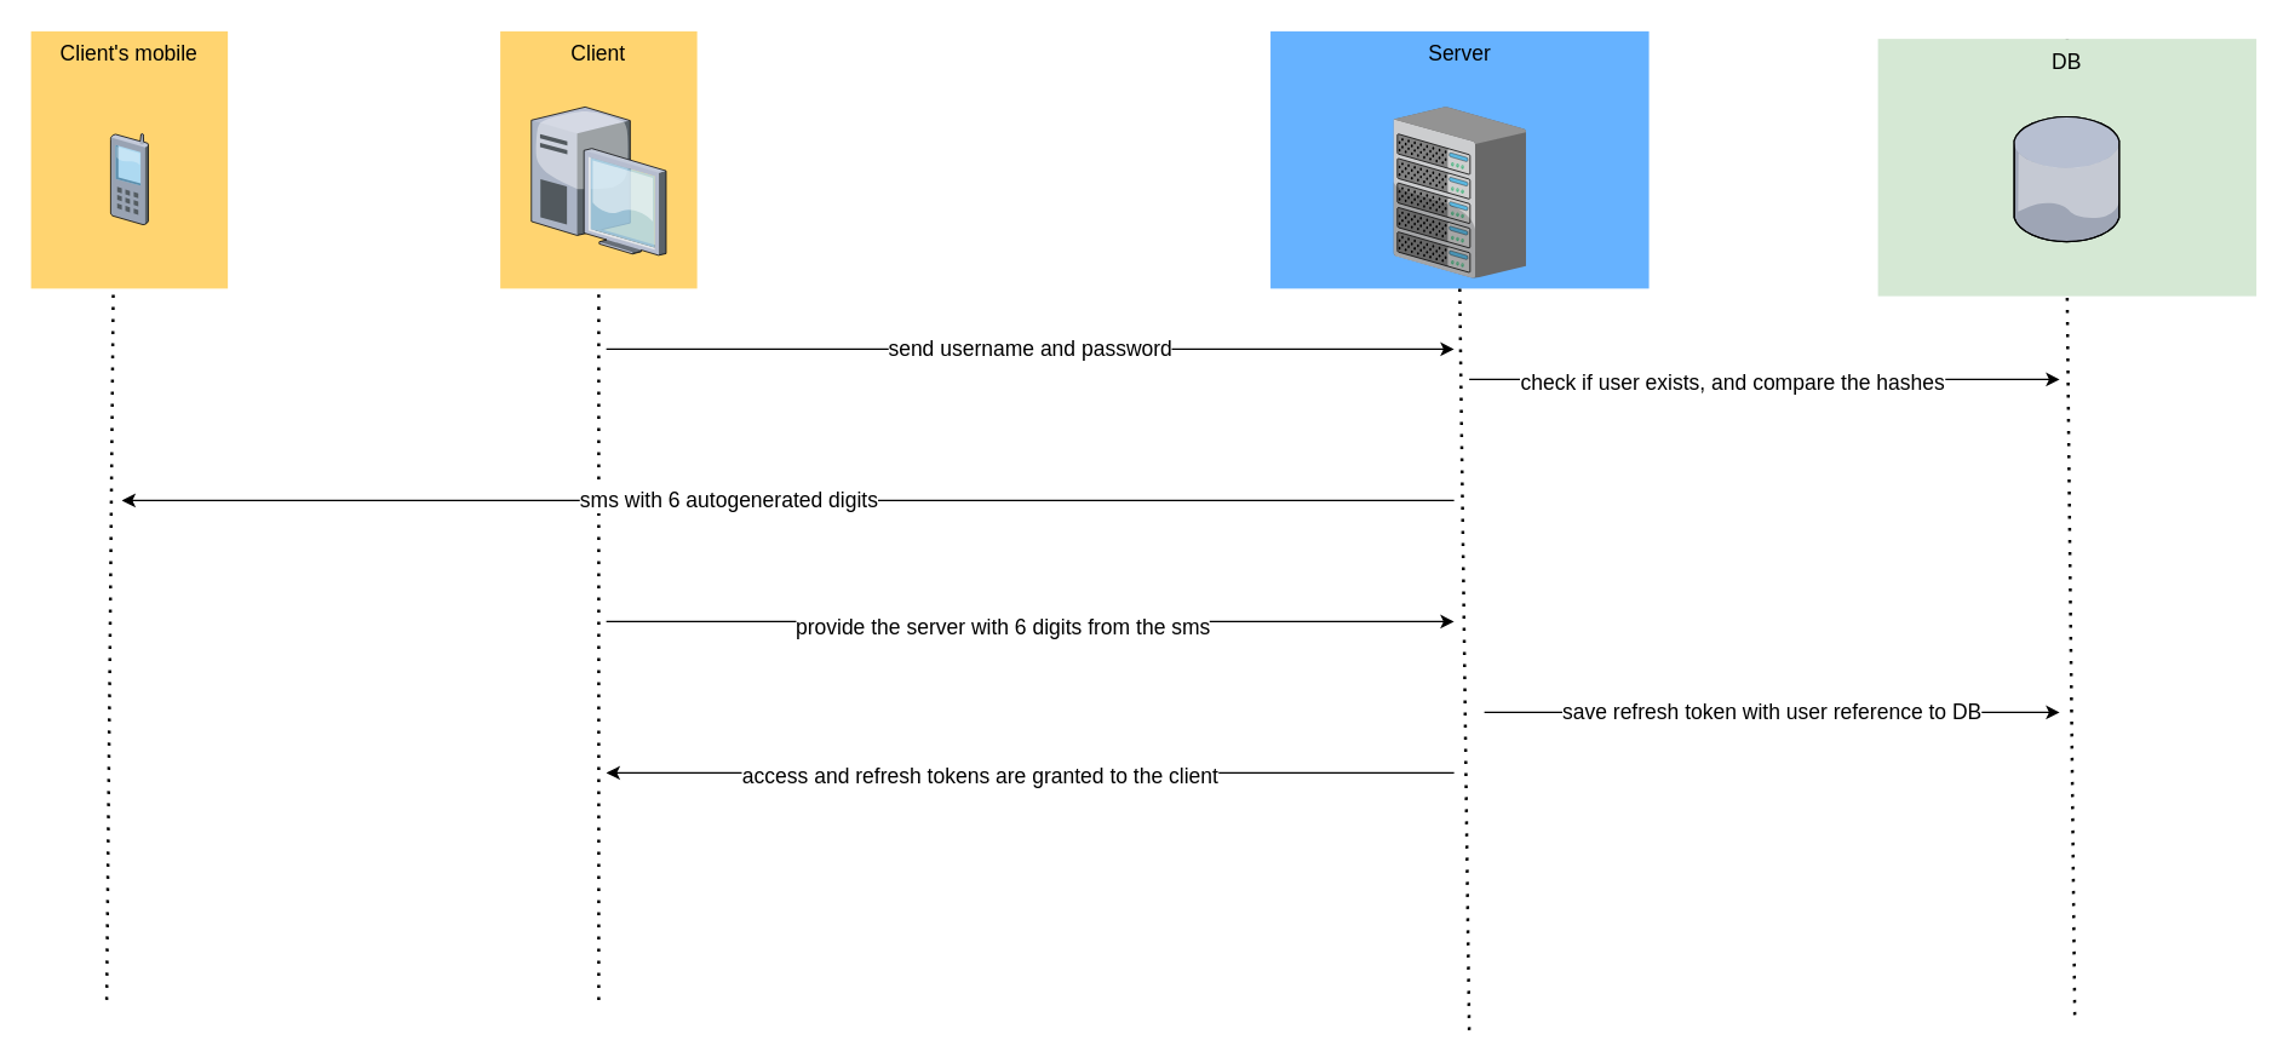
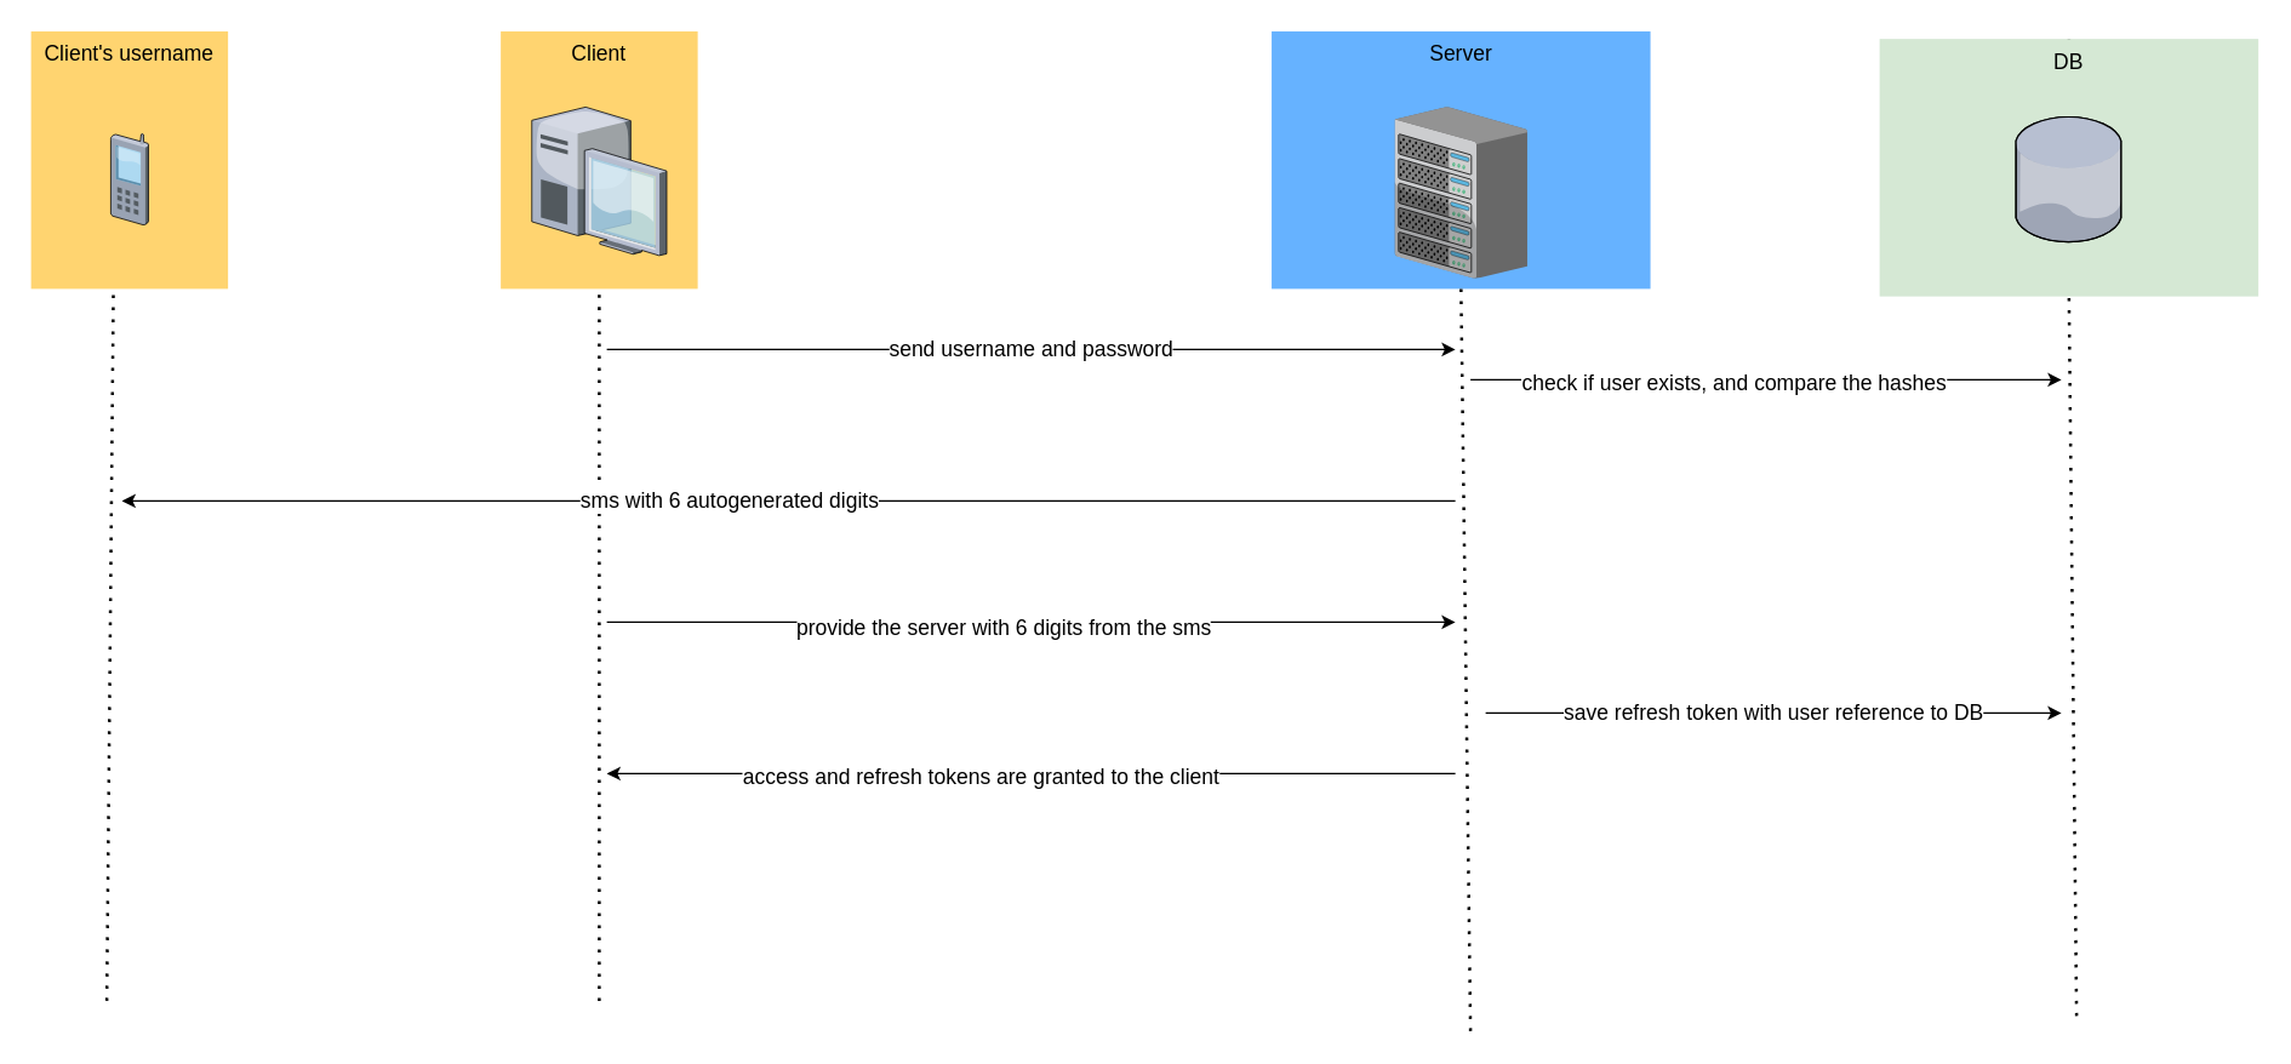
  <mxCell id="0" style=";html=1;" />
  <mxCell id="1" style=";html=1;" parent="0" />
  <mxCell id="2" value="Server" style="whiteSpace=wrap;html=1;fillColor=#66b2ff;fontSize=14;strokeColor=none;verticalAlign=top;" parent="1" vertex="1"><mxGeometry x="838.75" y="20" width="250" height="170" as="geometry" /></mxCell>
  <mxCell id="3" value="Client" style="whiteSpace=wrap;html=1;fillColor=#FFD470;gradientColor=none;fontSize=14;strokeColor=none;verticalAlign=top;" parent="1" vertex="1"><mxGeometry x="330" y="20" width="130" height="170" as="geometry" /></mxCell>
  <mxCell id="4" value="" style="verticalLabelPosition=bottom;aspect=fixed;html=1;verticalAlign=top;strokeColor=none;shape=mxgraph.citrix.desktop;fillColor=#66B2FF;gradientColor=#0066CC;fontSize=14;" parent="1" vertex="1"><mxGeometry x="350.5" y="70" width="89" height="98" as="geometry" /></mxCell>
  <mxCell id="5" value="" style="verticalLabelPosition=bottom;aspect=fixed;html=1;verticalAlign=top;strokeColor=none;shape=mxgraph.citrix.chassis;fillColor=#66B2FF;gradientColor=#0066CC;fontSize=14;" parent="1" vertex="1"><mxGeometry x="920" y="70" width="87.5" height="112.95" as="geometry" /></mxCell>
  <mxCell id="6" style="edgeStyle=none;rounded=0;html=1;startSize=10;endSize=10;jettySize=auto;orthogonalLoop=1;fontSize=14;endArrow=none;endFill=0;strokeWidth=2;startArrow=none;" edge="1" parent="1" source="9" target="10"><mxGeometry relative="1" as="geometry"><mxPoint x="1050" y="255" as="sourcePoint" /><mxPoint x="1245" y="265.365" as="targetPoint" /><Array as="points" /></mxGeometry></mxCell>
  <mxCell id="7" value="" style="endArrow=none;dashed=1;html=1;dashPattern=1 3;strokeWidth=2;rounded=0;entryX=0.5;entryY=1;entryDx=0;entryDy=0;" edge="1" parent="1" target="3"><mxGeometry width="50" height="50" relative="1" as="geometry"><mxPoint x="395" y="660" as="sourcePoint" /><mxPoint x="420" y="230" as="targetPoint" /></mxGeometry></mxCell>
  <mxCell id="8" value="" style="endArrow=none;dashed=1;html=1;dashPattern=1 3;strokeWidth=2;rounded=0;entryX=0.5;entryY=1;entryDx=0;entryDy=0;" edge="1" parent="1" target="2"><mxGeometry width="50" height="50" relative="1" as="geometry"><mxPoint x="970" y="680" as="sourcePoint" /><mxPoint x="810" y="350" as="targetPoint" /></mxGeometry></mxCell>
  <mxCell id="9" value="DB" style="whiteSpace=wrap;html=1;fillColor=#d5e8d4;fontSize=14;strokeColor=none;verticalAlign=top;" vertex="1" parent="1"><mxGeometry x="1240" y="25" width="250" height="170" as="geometry" /></mxCell>
  <mxCell id="10" value="" style="verticalLabelPosition=bottom;sketch=0;aspect=fixed;html=1;verticalAlign=top;strokeColor=none;align=center;outlineConnect=0;shape=mxgraph.citrix.database;" vertex="1" parent="1"><mxGeometry x="1329.93" y="76.5" width="70.13" height="82.5" as="geometry" /></mxCell>
  <mxCell id="11" value="" style="endArrow=none;dashed=1;html=1;dashPattern=1 3;strokeWidth=2;rounded=0;fontSize=14;entryX=0.5;entryY=1;entryDx=0;entryDy=0;" edge="1" parent="1" target="9"><mxGeometry width="50" height="50" relative="1" as="geometry"><mxPoint x="1370" y="670" as="sourcePoint" /><mxPoint x="820" y="350" as="targetPoint" /></mxGeometry></mxCell>
  <mxCell id="12" value="" style="endArrow=classic;html=1;rounded=0;fontSize=14;" edge="1" parent="1"><mxGeometry width="50" height="50" relative="1" as="geometry"><mxPoint x="970" y="250" as="sourcePoint" /><mxPoint x="1360" y="250" as="targetPoint" /></mxGeometry></mxCell>
  <mxCell id="13" value="check if user exists, and compare the hashes" style="edgeLabel;html=1;align=center;verticalAlign=middle;resizable=0;points=[];fontSize=14;" vertex="1" connectable="0" parent="12"><mxGeometry x="-0.115" y="-1" relative="1" as="geometry"><mxPoint as="offset" /></mxGeometry></mxCell>
  <mxCell id="14" value="" style="endArrow=classic;html=1;rounded=0;fontSize=14;" edge="1" parent="1"><mxGeometry width="50" height="50" relative="1" as="geometry"><mxPoint x="960" y="330" as="sourcePoint" /><mxPoint x="80" y="330" as="targetPoint" /><Array as="points"><mxPoint x="690" y="330" /></Array></mxGeometry></mxCell>
  <mxCell id="15" value="sms with 6 autogenerated digits" style="edgeLabel;html=1;align=center;verticalAlign=middle;resizable=0;points=[];fontSize=14;" vertex="1" connectable="0" parent="14"><mxGeometry x="0.092" y="-1" relative="1" as="geometry"><mxPoint as="offset" /></mxGeometry></mxCell>
- <mxCell id="16" value="Client's mobile" style="whiteSpace=wrap;html=1;fillColor=#FFD470;gradientColor=none;fontSize=14;strokeColor=none;verticalAlign=top;" vertex="1" parent="1"><mxGeometry x="20" y="20" width="130" height="170" as="geometry" /></mxCell>
+ <mxCell id="16" value="Client's username" style="whiteSpace=wrap;html=1;fillColor=#FFD470;gradientColor=none;fontSize=14;strokeColor=none;verticalAlign=top;" vertex="1" parent="1"><mxGeometry x="20" y="20" width="130" height="170" as="geometry" /></mxCell>
  <mxCell id="17" value="" style="verticalLabelPosition=bottom;sketch=0;aspect=fixed;html=1;verticalAlign=top;strokeColor=none;align=center;outlineConnect=0;shape=mxgraph.citrix.cell_phone;fontSize=14;fillColor=#d5e8d4;" vertex="1" parent="1"><mxGeometry x="72.5" y="87.75" width="25" height="60" as="geometry" /></mxCell>
  <mxCell id="18" value="" style="endArrow=none;dashed=1;html=1;dashPattern=1 3;strokeWidth=2;rounded=0;fontSize=14;entryX=0.418;entryY=1.008;entryDx=0;entryDy=0;entryPerimeter=0;" edge="1" parent="1" target="16"><mxGeometry width="50" height="50" relative="1" as="geometry"><mxPoint x="70" y="660" as="sourcePoint" /><mxPoint x="170" y="370" as="targetPoint" /></mxGeometry></mxCell>
  <mxCell id="19" value="" style="endArrow=classic;html=1;rounded=0;fontSize=14;" edge="1" parent="1"><mxGeometry width="50" height="50" relative="1" as="geometry"><mxPoint x="400" y="410" as="sourcePoint" /><mxPoint x="960" y="410" as="targetPoint" /><Array as="points" /></mxGeometry></mxCell>
  <mxCell id="20" value="provide the server with 6 digits from the sms" style="edgeLabel;html=1;align=center;verticalAlign=middle;resizable=0;points=[];fontSize=14;" vertex="1" connectable="0" parent="19"><mxGeometry x="-0.068" y="-3" relative="1" as="geometry"><mxPoint as="offset" /></mxGeometry></mxCell>
  <mxCell id="21" value="" style="endArrow=classic;html=1;rounded=0;fontSize=14;" edge="1" parent="1"><mxGeometry width="50" height="50" relative="1" as="geometry"><mxPoint x="960" y="510" as="sourcePoint" /><mxPoint x="400" y="510" as="targetPoint" /></mxGeometry></mxCell>
  <mxCell id="22" value="access and refresh tokens are granted to the client" style="edgeLabel;html=1;align=center;verticalAlign=middle;resizable=0;points=[];fontSize=14;" vertex="1" connectable="0" parent="21"><mxGeometry x="0.141" y="1" relative="1" as="geometry"><mxPoint x="5" as="offset" /></mxGeometry></mxCell>
  <mxCell id="23" value="save refresh token with user reference to DB" style="endArrow=classic;html=1;rounded=0;fontSize=14;" edge="1" parent="1"><mxGeometry width="50" height="50" relative="1" as="geometry"><mxPoint x="980" y="470" as="sourcePoint" /><mxPoint x="1360" y="470" as="targetPoint" /></mxGeometry></mxCell>
  <mxCell id="24" value="send username and password" style="endArrow=classic;html=1;rounded=0;fontSize=14;" edge="1" parent="1"><mxGeometry width="50" height="50" relative="1" as="geometry"><mxPoint x="400" y="230" as="sourcePoint" /><mxPoint x="960" y="230" as="targetPoint" /></mxGeometry></mxCell>
